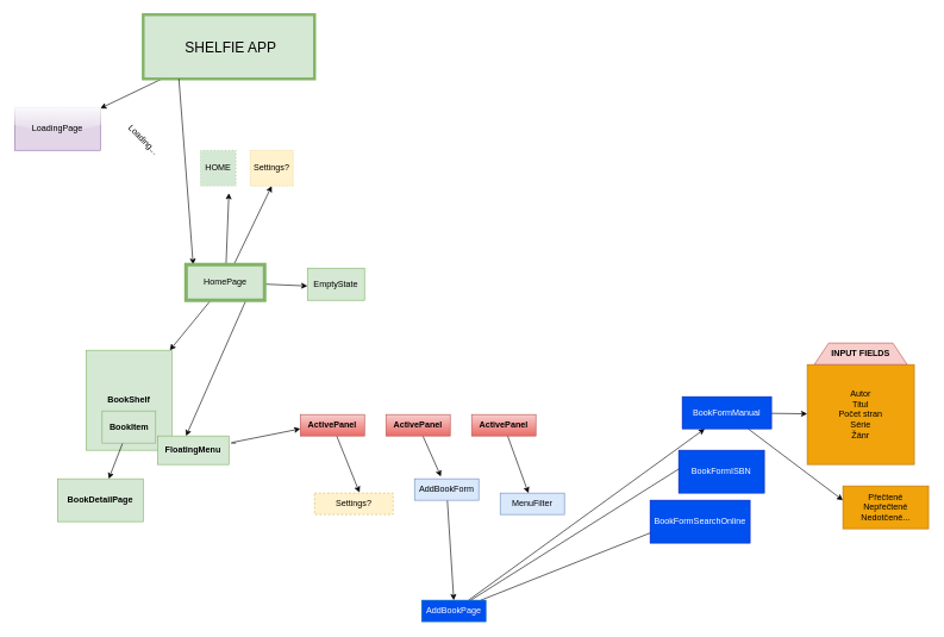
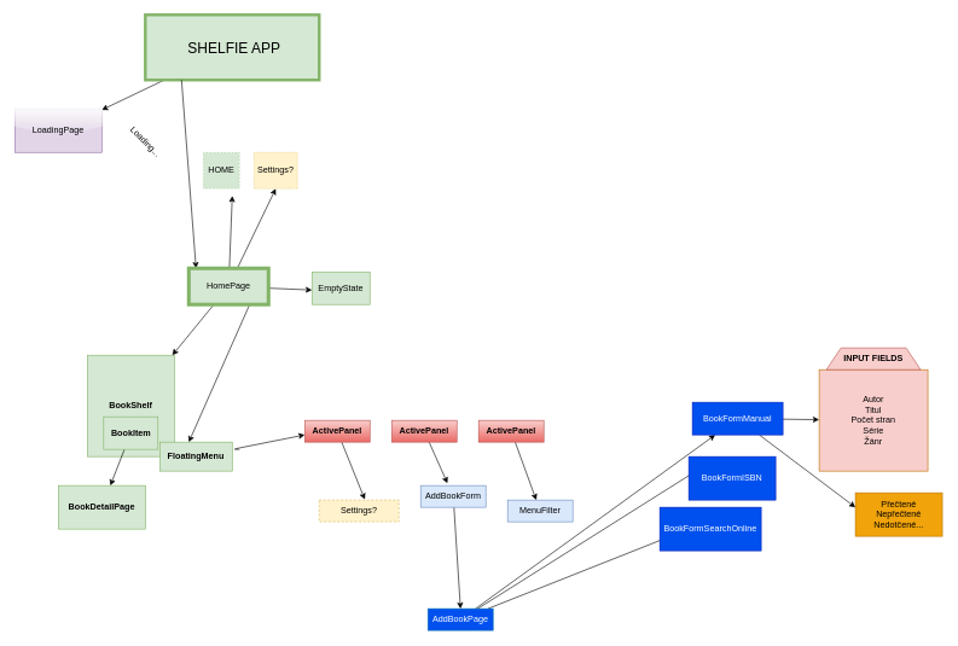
  <mxCell id="0" />
  <mxCell id="1" parent="0" />
  <mxCell id="2" value="" style="edgeStyle=none;html=1;" edge="1" parent="1" source="3" target="5"><mxGeometry relative="1" as="geometry" /></mxCell>
  <mxCell id="3" value="&lt;span style=&quot;font-size: 20px;&quot;&gt;&amp;nbsp;SHELFIE APP&lt;/span&gt;" style="whiteSpace=wrap;html=1;fillColor=#d5e8d4;strokeColor=#82b366;strokeWidth=4;" vertex="1" parent="1"><mxGeometry x="200" y="20" width="240" height="90" as="geometry" /></mxCell>
  <mxCell id="4" value="" style="edgeStyle=none;html=1;entryX=0;entryY=0;entryDx=0;entryDy=0;" edge="1" parent="1"><mxGeometry relative="1" as="geometry"><mxPoint x="250.001" y="110" as="sourcePoint" /><mxPoint x="270" y="370" as="targetPoint" /></mxGeometry></mxCell>
  <mxCell id="5" value="LoadingPage" style="whiteSpace=wrap;html=1;fillColor=#e1d5e7;strokeColor=#9673a6;rounded=0;glass=1;" vertex="1" parent="1"><mxGeometry x="20" y="150" width="120" height="60" as="geometry" /></mxCell>
  <mxCell id="6" style="edgeStyle=none;html=1;" edge="1" parent="1" source="11"><mxGeometry relative="1" as="geometry"><mxPoint x="430" y="400" as="targetPoint" /></mxGeometry></mxCell>
  <mxCell id="7" value="" style="edgeStyle=none;html=1;" edge="1" parent="1" source="11" target="13"><mxGeometry relative="1" as="geometry" /></mxCell>
  <mxCell id="8" style="edgeStyle=none;html=1;entryX=0;entryY=0;entryDx=0;entryDy=0;" edge="1" parent="1"><mxGeometry relative="1" as="geometry"><mxPoint x="343.953" y="420" as="sourcePoint" /><mxPoint x="260" y="610" as="targetPoint" /></mxGeometry></mxCell>
  <mxCell id="9" style="edgeStyle=none;html=1;entryX=0.5;entryY=1;entryDx=0;entryDy=0;" edge="1" parent="1" source="11" target="26"><mxGeometry relative="1" as="geometry"><mxPoint x="400" y="330" as="targetPoint" /></mxGeometry></mxCell>
  <mxCell id="10" style="edgeStyle=none;html=1;" edge="1" parent="1" source="11"><mxGeometry relative="1" as="geometry"><mxPoint x="320" y="270" as="targetPoint" /></mxGeometry></mxCell>
  <mxCell id="11" value="HomePage" style="whiteSpace=wrap;html=1;fillColor=#d5e8d4;strokeColor=#82b366;strokeWidth=5;" vertex="1" parent="1"><mxGeometry x="260" y="370" width="110" height="50" as="geometry" /></mxCell>
  <mxCell id="12" value="" style="edgeStyle=none;html=1;" edge="1" parent="1" source="13" target="17"><mxGeometry relative="1" as="geometry" /></mxCell>
  <mxCell id="13" value="&lt;b&gt;BookShelf&lt;/b&gt;" style="whiteSpace=wrap;html=1;fillColor=#d5e8d4;strokeColor=#82b366;" vertex="1" parent="1"><mxGeometry x="120" y="490" width="120" height="140" as="geometry" /></mxCell>
  <mxCell id="14" value="Loading..." style="text;html=1;align=center;verticalAlign=middle;resizable=0;points=[];autosize=1;strokeColor=none;fillColor=none;rotation=45;" vertex="1" parent="1"><mxGeometry x="160" y="180" width="80" height="30" as="geometry" /></mxCell>
  <mxCell id="15" value="EmptyState" style="whiteSpace=wrap;html=1;fillColor=#d5e8d4;strokeColor=#82b366;" vertex="1" parent="1"><mxGeometry x="430" y="375" width="80" height="45" as="geometry" /></mxCell>
  <mxCell id="16" value="" style="edgeStyle=none;html=1;" edge="1" parent="1" source="17" target="28"><mxGeometry relative="1" as="geometry" /></mxCell>
  <mxCell id="17" value="&lt;b&gt;BookItem&lt;/b&gt;" style="whiteSpace=wrap;html=1;fillColor=#d5e8d4;strokeColor=#82b366;" vertex="1" parent="1"><mxGeometry x="142.5" y="575" width="75" height="45" as="geometry" /></mxCell>
  <mxCell id="18" style="edgeStyle=none;html=1;" edge="1" parent="1"><mxGeometry relative="1" as="geometry"><mxPoint x="420" y="600" as="targetPoint" /><Array as="points"><mxPoint x="320" y="620" /></Array><mxPoint x="330" y="620" as="sourcePoint" /></mxGeometry></mxCell>
  <mxCell id="19" value="&lt;span&gt;&lt;font&gt;&lt;b&gt;FloatingMenu&lt;/b&gt;&lt;/font&gt;&lt;/span&gt;" style="whiteSpace=wrap;html=1;fillColor=#d5e8d4;strokeColor=#82b366;" vertex="1" parent="1"><mxGeometry x="220" y="610" width="100" height="40" as="geometry" /></mxCell>
  <mxCell id="20" style="edgeStyle=none;html=1;entryX=0.572;entryY=-0.027;entryDx=0;entryDy=0;entryPerimeter=0;" edge="1" parent="1" source="21" target="25"><mxGeometry relative="1" as="geometry"><mxPoint x="620" y="680" as="targetPoint" /><Array as="points" /></mxGeometry></mxCell>
  <mxCell id="21" value="&lt;b&gt;ActivePanel&lt;/b&gt;" style="whiteSpace=wrap;html=1;fillColor=#f8cecc;strokeColor=#b85450;gradientColor=#ea6b66;" vertex="1" parent="1"><mxGeometry x="420" y="580" width="90" height="30" as="geometry" /></mxCell>
  <mxCell id="22" style="edgeStyle=none;html=1;entryX=0.5;entryY=0;entryDx=0;entryDy=0;" edge="1" parent="1" source="23" target="36"><mxGeometry relative="1" as="geometry" /></mxCell>
  <mxCell id="23" value="AddBookForm" style="whiteSpace=wrap;html=1;fillColor=#dae8fc;strokeColor=#6c8ebf;" vertex="1" parent="1"><mxGeometry x="580" y="670" width="90" height="30" as="geometry" /></mxCell>
  <mxCell id="24" value="MenuFilter" style="whiteSpace=wrap;html=1;fillColor=#dae8fc;strokeColor=#6c8ebf;" vertex="1" parent="1"><mxGeometry x="700" y="690" width="90" height="30" as="geometry" /></mxCell>
  <mxCell id="25" value="Settings?" style="whiteSpace=wrap;html=1;fillColor=#fff2cc;strokeColor=#d6b656;dashed=1;" vertex="1" parent="1"><mxGeometry x="440" y="690" width="110" height="30" as="geometry" /></mxCell>
  <mxCell id="26" value="Settings?" style="whiteSpace=wrap;html=1;fillColor=#fff2cc;strokeColor=#d6b656;dashed=1;dashPattern=1 2;" vertex="1" parent="1"><mxGeometry x="350" y="210" width="60" height="50" as="geometry" /></mxCell>
  <mxCell id="27" value="HOME" style="whiteSpace=wrap;html=1;fillColor=#d5e8d4;strokeColor=#82b366;dashed=1;dashPattern=1 4;" vertex="1" parent="1"><mxGeometry x="280" y="210" width="50" height="50" as="geometry" /></mxCell>
  <mxCell id="28" value="&lt;b&gt;BookDetailPage&lt;/b&gt;" style="whiteSpace=wrap;html=1;fillColor=#d5e8d4;strokeColor=#82b366;" vertex="1" parent="1"><mxGeometry x="80" y="670" width="120" height="60" as="geometry" /></mxCell>
  <mxCell id="29" style="edgeStyle=none;html=1;entryX=0.411;entryY=-0.107;entryDx=0;entryDy=0;entryPerimeter=0;" edge="1" parent="1" source="30" target="23"><mxGeometry relative="1" as="geometry"><mxPoint x="613" y="680" as="targetPoint" /></mxGeometry></mxCell>
  <mxCell id="30" value="&lt;b&gt;ActivePanel&lt;/b&gt;" style="whiteSpace=wrap;html=1;fillColor=#f8cecc;strokeColor=#b85450;gradientColor=#ea6b66;" vertex="1" parent="1"><mxGeometry x="540" y="580" width="90" height="30" as="geometry" /></mxCell>
  <mxCell id="31" value="" style="edgeStyle=none;html=1;" edge="1" parent="1" source="32" target="24"><mxGeometry relative="1" as="geometry" /></mxCell>
  <mxCell id="32" value="&lt;b&gt;ActivePanel&lt;/b&gt;" style="whiteSpace=wrap;html=1;fillColor=#f8cecc;strokeColor=#b85450;gradientColor=#ea6b66;" vertex="1" parent="1"><mxGeometry x="660" y="580" width="90" height="30" as="geometry" /></mxCell>
  <mxCell id="33" value="" style="edgeStyle=none;html=1;" edge="1" parent="1" source="36" target="39"><mxGeometry relative="1" as="geometry" /></mxCell>
  <mxCell id="34" style="edgeStyle=none;html=1;" edge="1" parent="1" source="36"><mxGeometry relative="1" as="geometry"><mxPoint x="960" y="650" as="targetPoint" /></mxGeometry></mxCell>
  <mxCell id="35" style="edgeStyle=none;html=1;" edge="1" parent="1" source="36"><mxGeometry relative="1" as="geometry"><mxPoint x="950" y="730" as="targetPoint" /></mxGeometry></mxCell>
  <mxCell id="36" value="AddBookPage" style="whiteSpace=wrap;html=1;fillColor=#0050ef;strokeColor=#006EAF;fontColor=#ffffff;" vertex="1" parent="1"><mxGeometry x="590" y="840" width="90" height="30" as="geometry" /></mxCell>
  <mxCell id="37" value="" style="edgeStyle=none;html=1;" edge="1" parent="1" source="39" target="42"><mxGeometry relative="1" as="geometry" /></mxCell>
  <mxCell id="38" style="edgeStyle=none;html=1;" edge="1" parent="1" source="39"><mxGeometry relative="1" as="geometry"><mxPoint x="1180" y="700" as="targetPoint" /></mxGeometry></mxCell>
  <mxCell id="39" value="BookFormManual" style="whiteSpace=wrap;html=1;fillColor=#0050ef;strokeColor=#001DBC;fontColor=#ffffff;" vertex="1" parent="1"><mxGeometry x="955" y="555" width="125" height="45" as="geometry" /></mxCell>
  <mxCell id="40" value="BookFormISBN" style="whiteSpace=wrap;html=1;fillColor=#0050ef;strokeColor=#001DBC;fontColor=#ffffff;" vertex="1" parent="1"><mxGeometry x="950" y="630" width="120" height="60" as="geometry" /></mxCell>
  <mxCell id="41" value="BookFormSearchOnline" style="whiteSpace=wrap;html=1;fillColor=#0050ef;strokeColor=#001DBC;fontColor=#ffffff;" vertex="1" parent="1"><mxGeometry x="910" y="700" width="140" height="60" as="geometry" /></mxCell>
- <mxCell id="42" value="Autor&lt;div&gt;Titul&lt;/div&gt;&lt;div&gt;Počet stran&lt;/div&gt;&lt;div&gt;Série&lt;/div&gt;&lt;div&gt;Žánr&lt;/div&gt;" style="whiteSpace=wrap;html=1;fillColor=#f0a30a;strokeColor=#BD7000;fontColor=#000000;" vertex="1" parent="1"><mxGeometry x="1130" y="510" width="150" height="140" as="geometry" /></mxCell>
+ <mxCell id="42" value="Autor&lt;div&gt;Titul&lt;/div&gt;&lt;div&gt;Počet stran&lt;/div&gt;&lt;div&gt;Série&lt;/div&gt;&lt;div&gt;Žánr&lt;/div&gt;" style="whiteSpace=wrap;html=1;fillColor=#f8cecc;strokeColor=#BD7000;fontColor=#000000;" vertex="1" parent="1"><mxGeometry x="1130" y="510" width="150" height="140" as="geometry" /></mxCell>
  <mxCell id="43" value="Přečtené&lt;div&gt;Nepřečtené&lt;/div&gt;&lt;div&gt;Nedotčené...&lt;/div&gt;" style="whiteSpace=wrap;html=1;fillColor=#f0a30a;strokeColor=#BD7000;fontColor=#000000;" vertex="1" parent="1"><mxGeometry x="1180" y="680" width="120" height="60" as="geometry" /></mxCell>
  <mxCell id="44" value="&lt;b&gt;INPUT FIELDS&lt;/b&gt;" style="shape=trapezoid;perimeter=trapezoidPerimeter;whiteSpace=wrap;html=1;fixedSize=1;fillColor=#f8cecc;strokeColor=#b85450;" vertex="1" parent="1"><mxGeometry x="1140" y="480" width="130" height="30" as="geometry" /></mxCell>
